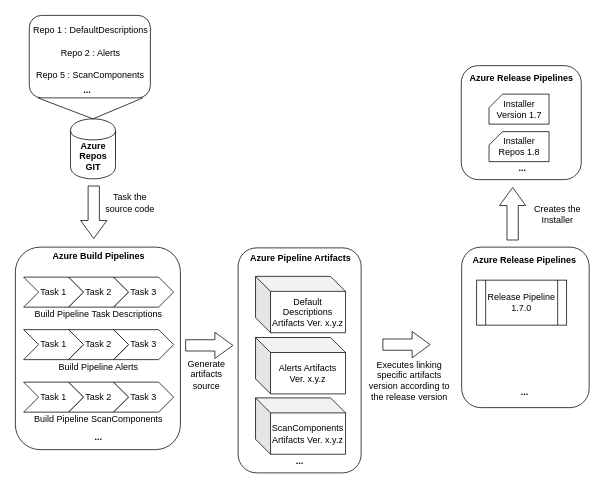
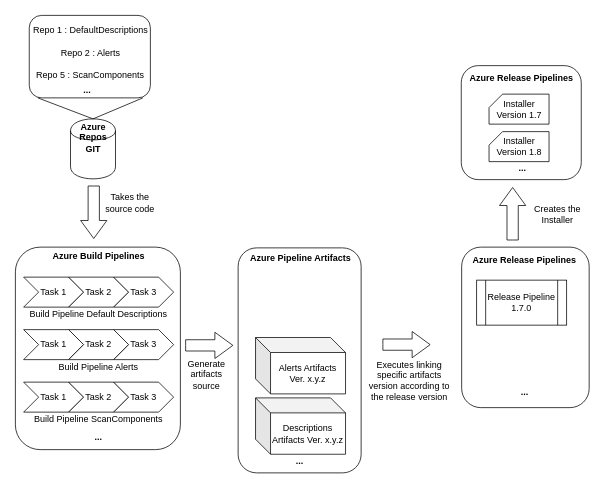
  <mxCell id="0" />
  <mxCell id="1" parent="0" />
  <mxCell id="2" value="" style="shape=cylinder;whiteSpace=wrap;html=1;boundedLbl=1;backgroundOutline=1;" parent="1" vertex="1"><mxGeometry x="93.5" y="158" width="60" height="80" as="geometry" /></mxCell>
- <mxCell id="3" value="Azure Repos&lt;br&gt;GIT" style="text;html=1;strokeColor=none;fillColor=none;align=center;verticalAlign=middle;whiteSpace=wrap;rounded=0;fontStyle=1" parent="1" vertex="1"><mxGeometry x="103.5" y="198" width="40" height="20" as="geometry" /></mxCell>
+ <mxCell id="3" value="Azure Repos&lt;br&gt;GIT" style="text;html=1;strokeColor=none;fillColor=none;align=center;verticalAlign=middle;whiteSpace=wrap;rounded=0;fontStyle=1" parent="1" vertex="1"><mxGeometry x="103.5" y="173" width="40" height="20" as="geometry" /></mxCell>
  <mxCell id="4" value="" style="html=1;shadow=0;dashed=0;align=center;verticalAlign=middle;shape=mxgraph.arrows2.arrow;dy=0.57;dx=24;notch=0;rotation=90;" parent="1" vertex="1"><mxGeometry x="89.5" y="265" width="70" height="35" as="geometry" /></mxCell>
  <mxCell id="5" value="" style="rounded=1;whiteSpace=wrap;html=1;" parent="1" vertex="1"><mxGeometry x="38.5" y="20" width="161.5" height="110" as="geometry" /></mxCell>
  <mxCell id="6" value="Repo 1 : DefaultDescriptions" style="text;html=1;strokeColor=none;fillColor=none;align=center;verticalAlign=middle;whiteSpace=wrap;rounded=0;" parent="1" vertex="1"><mxGeometry x="37.5" y="30" width="164.5" height="20" as="geometry" /></mxCell>
  <mxCell id="7" value="Repo 2 : Alerts" style="text;html=1;strokeColor=none;fillColor=none;align=center;verticalAlign=middle;whiteSpace=wrap;rounded=0;" parent="1" vertex="1"><mxGeometry x="37.5" y="60" width="164.5" height="20" as="geometry" /></mxCell>
  <mxCell id="8" value="Repo 5 : ScanComponents" style="text;html=1;strokeColor=none;fillColor=none;align=center;verticalAlign=middle;whiteSpace=wrap;rounded=0;" parent="1" vertex="1"><mxGeometry x="36.5" y="90" width="165.5" height="20" as="geometry" /></mxCell>
  <mxCell id="9" value="" style="html=1;shadow=0;dashed=0;align=center;verticalAlign=middle;shape=mxgraph.arrows2.arrow;dy=0.57;dx=24;notch=0;" parent="1" vertex="1"><mxGeometry x="247" y="442.5" width="63" height="35" as="geometry" /></mxCell>
  <mxCell id="10" value="" style="group" parent="1" vertex="1" connectable="0"><mxGeometry x="321" y="330" width="200" height="300" as="geometry" /></mxCell>
  <mxCell id="11" value="" style="rounded=1;whiteSpace=wrap;html=1;" parent="10" vertex="1"><mxGeometry x="-4" width="164" height="300" as="geometry" /></mxCell>
  <mxCell id="12" value="Azure Pipeline Artifacts" style="text;html=1;strokeColor=none;fillColor=none;align=center;verticalAlign=middle;whiteSpace=wrap;rounded=0;fontStyle=1" parent="10" vertex="1"><mxGeometry x="7.61" y="5.464" width="143.22" height="17.741" as="geometry" /></mxCell>
  <mxCell id="13" value="&lt;b&gt;...&lt;/b&gt;" style="text;html=1;strokeColor=none;fillColor=none;align=center;verticalAlign=middle;whiteSpace=wrap;rounded=0;" parent="10" vertex="1"><mxGeometry x="-5.525" y="273.593" width="169.492" height="21.481" as="geometry" /></mxCell>
  <mxCell id="14" value="Alerts Artifacts Ver. x.y.z" style="shape=cube;whiteSpace=wrap;html=1;boundedLbl=1;backgroundOutline=1;darkOpacity=0.05;darkOpacity2=0.1;" parent="10" vertex="1"><mxGeometry x="19.22" y="119.519" width="120" height="75.185" as="geometry" /></mxCell>
- <mxCell id="15" value="Default Descriptions Artifacts Ver. x.y.z" style="shape=cube;whiteSpace=wrap;html=1;boundedLbl=1;backgroundOutline=1;darkOpacity=0.05;darkOpacity2=0.1;" parent="10" vertex="1"><mxGeometry x="19.22" y="37.963" width="120" height="75.185" as="geometry" /></mxCell>
- <mxCell id="16" value="ScanComponents Artifacts Ver. x.y.z" style="shape=cube;whiteSpace=wrap;html=1;boundedLbl=1;backgroundOutline=1;darkOpacity=0.05;darkOpacity2=0.1;" parent="10" vertex="1"><mxGeometry x="19.22" y="200.0" width="120" height="75.185" as="geometry" /></mxCell>
+ <mxCell id="16" value="Descriptions Artifacts Ver. x.y.z" style="shape=cube;whiteSpace=wrap;html=1;boundedLbl=1;backgroundOutline=1;darkOpacity=0.05;darkOpacity2=0.1;" parent="10" vertex="1"><mxGeometry x="19.22" y="200.0" width="120" height="75.185" as="geometry" /></mxCell>
  <mxCell id="17" value="&lt;b&gt;...&lt;/b&gt;" style="text;html=1;strokeColor=none;fillColor=none;align=center;verticalAlign=middle;whiteSpace=wrap;rounded=0;" parent="1" vertex="1"><mxGeometry x="65.5" y="110" width="100" height="20" as="geometry" /></mxCell>
- <mxCell id="18" value="Task the source code" style="text;html=1;strokeColor=none;fillColor=none;align=center;verticalAlign=middle;whiteSpace=wrap;rounded=0;" parent="1" vertex="1"><mxGeometry x="138" y="260" width="70" height="20" as="geometry" /></mxCell>
+ <mxCell id="18" value="Takes the source code" style="text;html=1;strokeColor=none;fillColor=none;align=center;verticalAlign=middle;whiteSpace=wrap;rounded=0;" parent="1" vertex="1"><mxGeometry x="138" y="260" width="70" height="20" as="geometry" /></mxCell>
  <mxCell id="19" value="Generate&lt;br&gt;artifacts source" style="text;html=1;strokeColor=none;fillColor=none;align=center;verticalAlign=middle;whiteSpace=wrap;rounded=0;" parent="1" vertex="1"><mxGeometry x="240" y="489" width="70" height="20" as="geometry" /></mxCell>
  <mxCell id="20" value="" style="rounded=1;whiteSpace=wrap;html=1;" parent="1" vertex="1"><mxGeometry x="20" y="329" width="220" height="270" as="geometry" /></mxCell>
  <mxCell id="21" value="Azure Build Pipelines" style="text;html=1;strokeColor=none;fillColor=none;align=center;verticalAlign=middle;whiteSpace=wrap;rounded=0;fontStyle=1" parent="1" vertex="1"><mxGeometry x="46.5" y="333.711" width="169.0" height="15.294" as="geometry" /></mxCell>
  <mxCell id="22" value="Task 1" style="shape=step;perimeter=stepPerimeter;whiteSpace=wrap;html=1;fixedSize=1;" parent="1" vertex="1"><mxGeometry x="31" y="369" width="80" height="40" as="geometry" /></mxCell>
  <mxCell id="23" value="Task 2" style="shape=step;perimeter=stepPerimeter;whiteSpace=wrap;html=1;fixedSize=1;" parent="1" vertex="1"><mxGeometry x="91" y="369" width="80" height="40" as="geometry" /></mxCell>
  <mxCell id="24" value="Task 3" style="shape=step;perimeter=stepPerimeter;whiteSpace=wrap;html=1;fixedSize=1;" parent="1" vertex="1"><mxGeometry x="151" y="369" width="80" height="40" as="geometry" /></mxCell>
  <mxCell id="25" value="Task 1" style="shape=step;perimeter=stepPerimeter;whiteSpace=wrap;html=1;fixedSize=1;" parent="1" vertex="1"><mxGeometry x="31" y="439" width="80" height="40" as="geometry" /></mxCell>
  <mxCell id="26" value="Task 2" style="shape=step;perimeter=stepPerimeter;whiteSpace=wrap;html=1;fixedSize=1;" parent="1" vertex="1"><mxGeometry x="91" y="439" width="80" height="40" as="geometry" /></mxCell>
  <mxCell id="27" value="Task 3" style="shape=step;perimeter=stepPerimeter;whiteSpace=wrap;html=1;fixedSize=1;" parent="1" vertex="1"><mxGeometry x="151" y="439" width="80" height="40" as="geometry" /></mxCell>
  <mxCell id="28" value="Task 1" style="shape=step;perimeter=stepPerimeter;whiteSpace=wrap;html=1;fixedSize=1;" parent="1" vertex="1"><mxGeometry x="31" y="509" width="80" height="40" as="geometry" /></mxCell>
  <mxCell id="29" value="Task 2" style="shape=step;perimeter=stepPerimeter;whiteSpace=wrap;html=1;fixedSize=1;" parent="1" vertex="1"><mxGeometry x="91" y="509" width="80" height="40" as="geometry" /></mxCell>
  <mxCell id="30" value="Task 3" style="shape=step;perimeter=stepPerimeter;whiteSpace=wrap;html=1;fixedSize=1;" parent="1" vertex="1"><mxGeometry x="151" y="509" width="80" height="40" as="geometry" /></mxCell>
- <mxCell id="31" value="Build Pipeline Task Descriptions" style="text;html=1;strokeColor=none;fillColor=none;align=center;verticalAlign=middle;whiteSpace=wrap;rounded=0;" parent="1" vertex="1"><mxGeometry x="31" y="409" width="200" height="20" as="geometry" /></mxCell>
+ <mxCell id="31" value="Build Pipeline Default Descriptions" style="text;html=1;strokeColor=none;fillColor=none;align=center;verticalAlign=middle;whiteSpace=wrap;rounded=0;" parent="1" vertex="1"><mxGeometry x="31" y="409" width="200" height="20" as="geometry" /></mxCell>
  <mxCell id="32" value="Build Pipeline ScanComponents" style="text;html=1;strokeColor=none;fillColor=none;align=center;verticalAlign=middle;whiteSpace=wrap;rounded=0;" parent="1" vertex="1"><mxGeometry x="31" y="549" width="200" height="20" as="geometry" /></mxCell>
  <mxCell id="33" value="Build Pipeline Alerts" style="text;html=1;strokeColor=none;fillColor=none;align=center;verticalAlign=middle;whiteSpace=wrap;rounded=0;" parent="1" vertex="1"><mxGeometry x="31" y="479" width="200" height="20" as="geometry" /></mxCell>
  <mxCell id="34" value="&lt;b&gt;...&lt;/b&gt;" style="text;html=1;strokeColor=none;fillColor=none;align=center;verticalAlign=middle;whiteSpace=wrap;rounded=0;" parent="1" vertex="1"><mxGeometry x="31" y="572" width="200" height="20" as="geometry" /></mxCell>
  <mxCell id="35" value="" style="endArrow=none;html=1;exitX=0.5;exitY=0;exitDx=0;exitDy=0;" parent="1" source="2" edge="1"><mxGeometry width="50" height="50" relative="1" as="geometry"><mxPoint x="15.5" y="680" as="sourcePoint" /><mxPoint x="190" y="130" as="targetPoint" /></mxGeometry></mxCell>
  <mxCell id="36" value="" style="endArrow=none;html=1;exitX=0.5;exitY=0;exitDx=0;exitDy=0;" parent="1" source="2" edge="1"><mxGeometry width="50" height="50" relative="1" as="geometry"><mxPoint x="133.5" y="170" as="sourcePoint" /><mxPoint x="50" y="130" as="targetPoint" /></mxGeometry></mxCell>
  <mxCell id="37" value="" style="html=1;shadow=0;dashed=0;align=center;verticalAlign=middle;shape=mxgraph.arrows2.arrow;dy=0.57;dx=24;notch=0;" parent="1" vertex="1"><mxGeometry x="510" y="441.5" width="63" height="35" as="geometry" /></mxCell>
  <mxCell id="38" value="Executes linking specific artifacts version according to the release version" style="text;html=1;strokeColor=none;fillColor=none;align=center;verticalAlign=middle;whiteSpace=wrap;rounded=0;" parent="1" vertex="1"><mxGeometry x="480.53" y="497" width="129.47" height="20" as="geometry" /></mxCell>
  <mxCell id="39" value="" style="rounded=1;whiteSpace=wrap;html=1;" parent="1" vertex="1"><mxGeometry x="615.06" y="329" width="170" height="214" as="geometry" /></mxCell>
  <mxCell id="40" value="Azure Release Pipelines" style="text;html=1;strokeColor=none;fillColor=none;align=center;verticalAlign=middle;whiteSpace=wrap;rounded=0;fontStyle=1" parent="1" vertex="1"><mxGeometry x="623.45" y="336.71" width="151.61" height="17.74" as="geometry" /></mxCell>
  <mxCell id="41" value="Release Pipeline 1.7.0" style="shape=process;whiteSpace=wrap;html=1;backgroundOutline=1;" parent="1" vertex="1"><mxGeometry x="635.06" y="373" width="120" height="60" as="geometry" /></mxCell>
  <mxCell id="42" value="&lt;b&gt;...&lt;/b&gt;" style="text;html=1;strokeColor=none;fillColor=none;align=center;verticalAlign=middle;whiteSpace=wrap;rounded=0;" parent="1" vertex="1"><mxGeometry x="614.505" y="512.003" width="169.492" height="21.481" as="geometry" /></mxCell>
  <mxCell id="43" value="" style="html=1;shadow=0;dashed=0;align=center;verticalAlign=middle;shape=mxgraph.arrows2.arrow;dy=0.57;dx=24;notch=0;rotation=-90;" parent="1" vertex="1"><mxGeometry x="648" y="267" width="70" height="35" as="geometry" /></mxCell>
  <mxCell id="44" value="Creates the Installer" style="text;html=1;strokeColor=none;fillColor=none;align=center;verticalAlign=middle;whiteSpace=wrap;rounded=0;" parent="1" vertex="1"><mxGeometry x="707.5" y="274.5" width="70" height="20" as="geometry" /></mxCell>
  <mxCell id="45" value="" style="rounded=1;whiteSpace=wrap;html=1;" parent="1" vertex="1"><mxGeometry x="614.5" y="87" width="160" height="152" as="geometry" /></mxCell>
  <mxCell id="46" value="Azure Release Pipelines" style="text;html=1;strokeColor=none;fillColor=none;align=center;verticalAlign=middle;whiteSpace=wrap;rounded=0;fontStyle=1" parent="1" vertex="1"><mxGeometry x="618.89" y="94.71" width="151.61" height="17.74" as="geometry" /></mxCell>
  <mxCell id="47" value="Installer Version 1.7" style="shape=card;whiteSpace=wrap;html=1;size=18;" parent="1" vertex="1"><mxGeometry x="651.56" y="125" width="80" height="40" as="geometry" /></mxCell>
- <mxCell id="48" value="Installer Repos 1.8" style="shape=card;whiteSpace=wrap;html=1;size=18;" parent="1" vertex="1"><mxGeometry x="651.56" y="175" width="80" height="40" as="geometry" /></mxCell>
+ <mxCell id="48" value="Installer Version 1.8" style="shape=card;whiteSpace=wrap;html=1;size=18;" parent="1" vertex="1"><mxGeometry x="651.56" y="175" width="80" height="40" as="geometry" /></mxCell>
  <mxCell id="49" value="&lt;b&gt;...&lt;/b&gt;" style="text;html=1;strokeColor=none;fillColor=none;align=center;verticalAlign=middle;whiteSpace=wrap;rounded=0;" parent="1" vertex="1"><mxGeometry x="611.75" y="214.52" width="169.49" height="19.48" as="geometry" /></mxCell>
